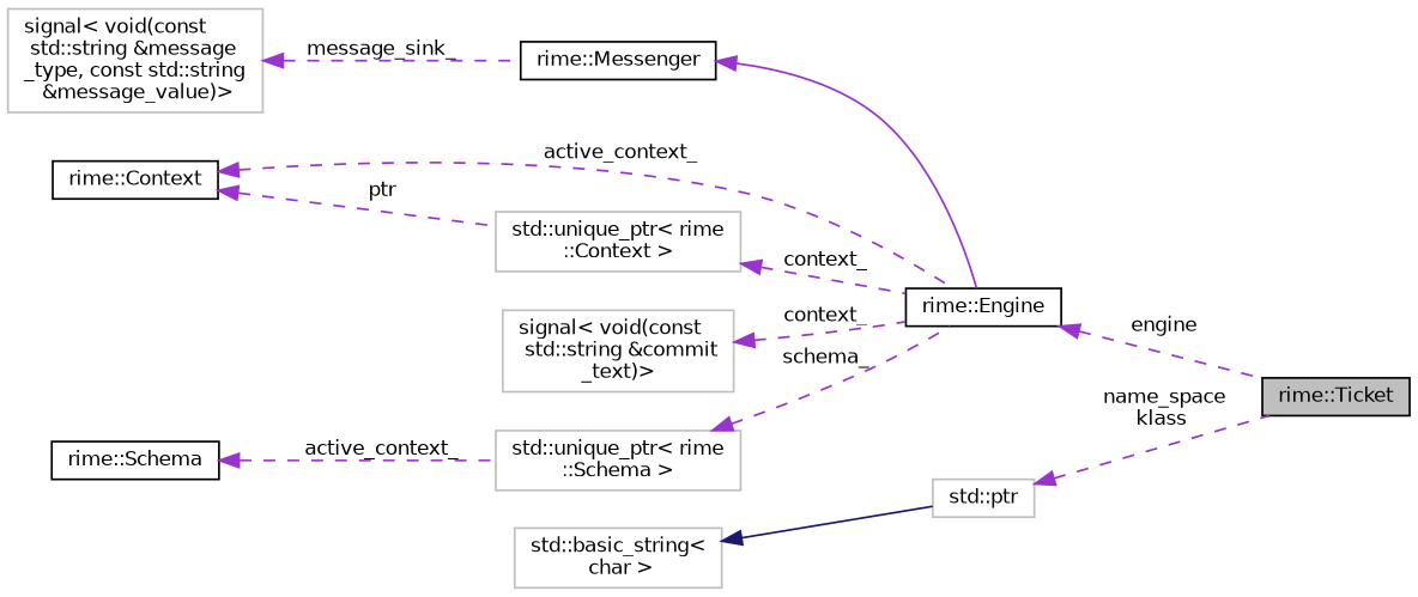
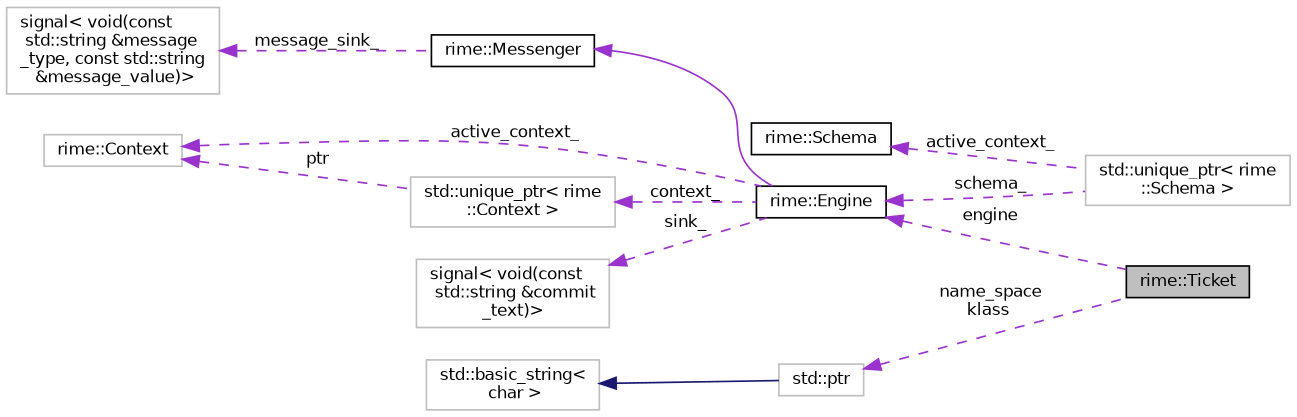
  digraph {
    rankdir=LR
    node [color=grey75 fillcolor=white fontname=Helvetica fontsize=10 shape=record style=filled]
    edge [color=darkorchid3 dir=back fontname=Helvetica fontsize=10 labelfontname=Helvetica labelfontsize=10 style=dashed]
    n1 [color=black fillcolor=grey75 fontcolor=black height=0.2 label="rime::Ticket" width=0.4]
    n2 [color=black height=0.2 label="rime::Engine" width=0.4]
    n3 [color=black height=0.2 label="rime::Messenger" width=0.4]
    n4 [height=0.2 label="signal\< void(const\l std::string &message\l_type, const std::string\l &message_value)\>" width=0.4]
    n5 [height=0.2 label="std::unique_ptr\< rime\l::Context \>" width=0.4]
-   n6 [color=black height=0.2 label="rime::Context" width=0.4]
+   n6 [height=0.2 label="rime::Context" width=0.4]
    n7 [height=0.2 label="signal\< void(const\l std::string &commit\l_text)\>" width=0.4]
    n8 [height=0.2 label="std::unique_ptr\< rime\l::Schema \>" width=0.4]
    n9 [color=black height=0.2 label="rime::Schema" width=0.4]
    n10 [height=0.2 label="std::ptr" width=0.4]
    n11 [height=0.2 label="std::basic_string\<\l char \>" width=0.4]
    n2 -> n1 [label=" engine"]
    n3 -> n2 [style=solid]
    n4 -> n3 [label=" message_sink_"]
    n5 -> n2 [label=" context_"]
    n6 -> n2 [label=" active_context_"]
    n6 -> n5 [label=" ptr"]
-   n7 -> n2 [label=" context_"]
-   n8 -> n2 [label=" schema_"]
+   n7 -> n2 [label=" sink_"]
+   n2 -> n8 [label=" schema_"]
    n9 -> n8 [label=" active_context_"]
    n10 -> n1 [label=" name_space\nklass"]
    n11 -> n10 [color=midnightblue style=solid]
  }
